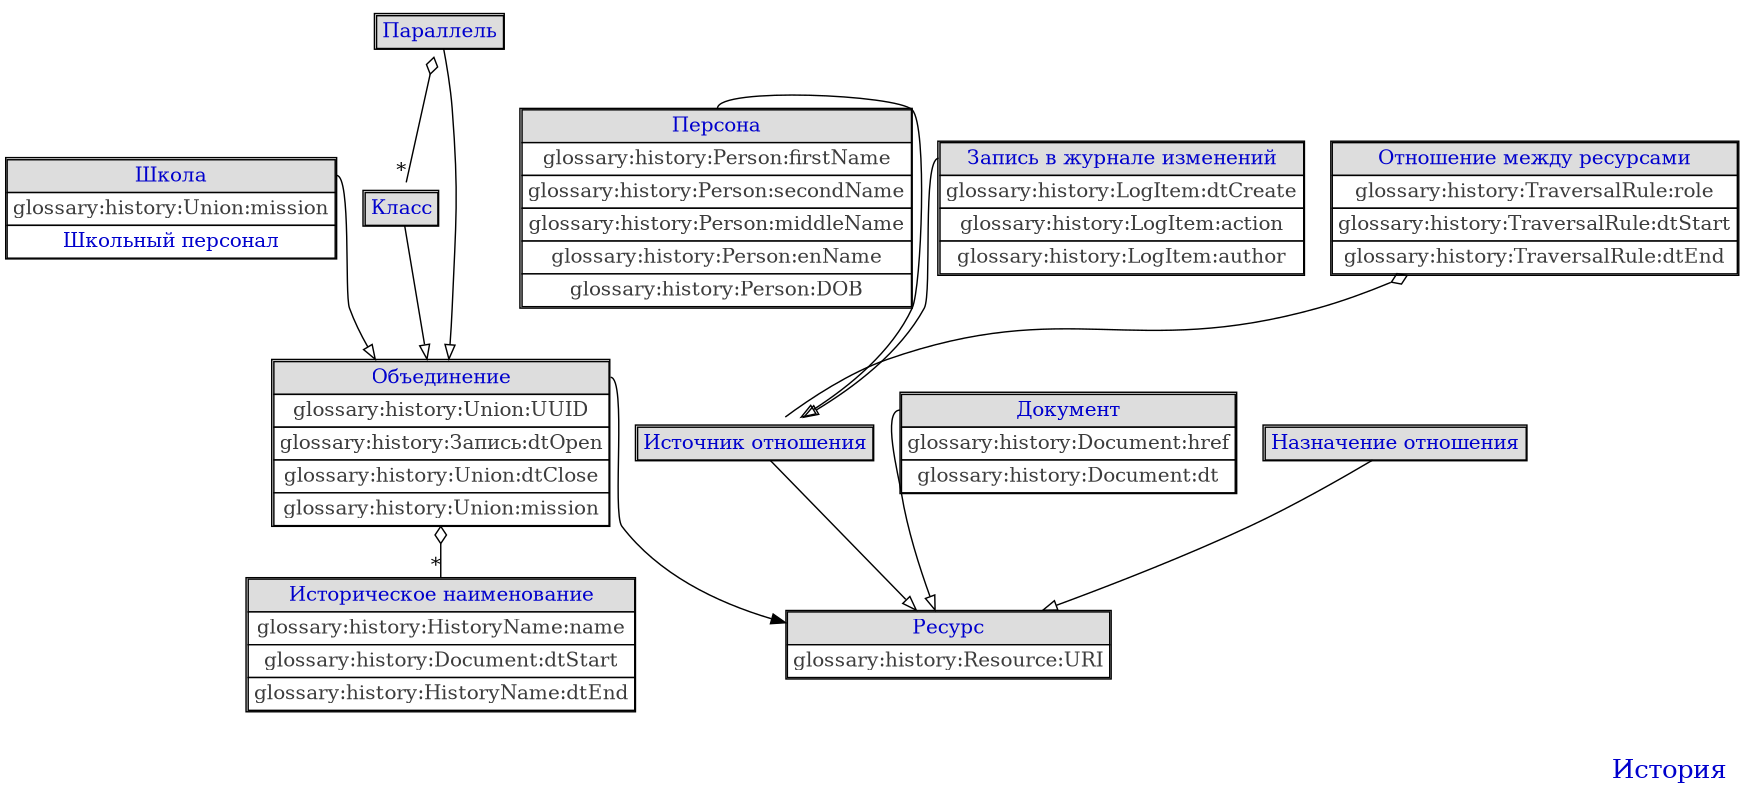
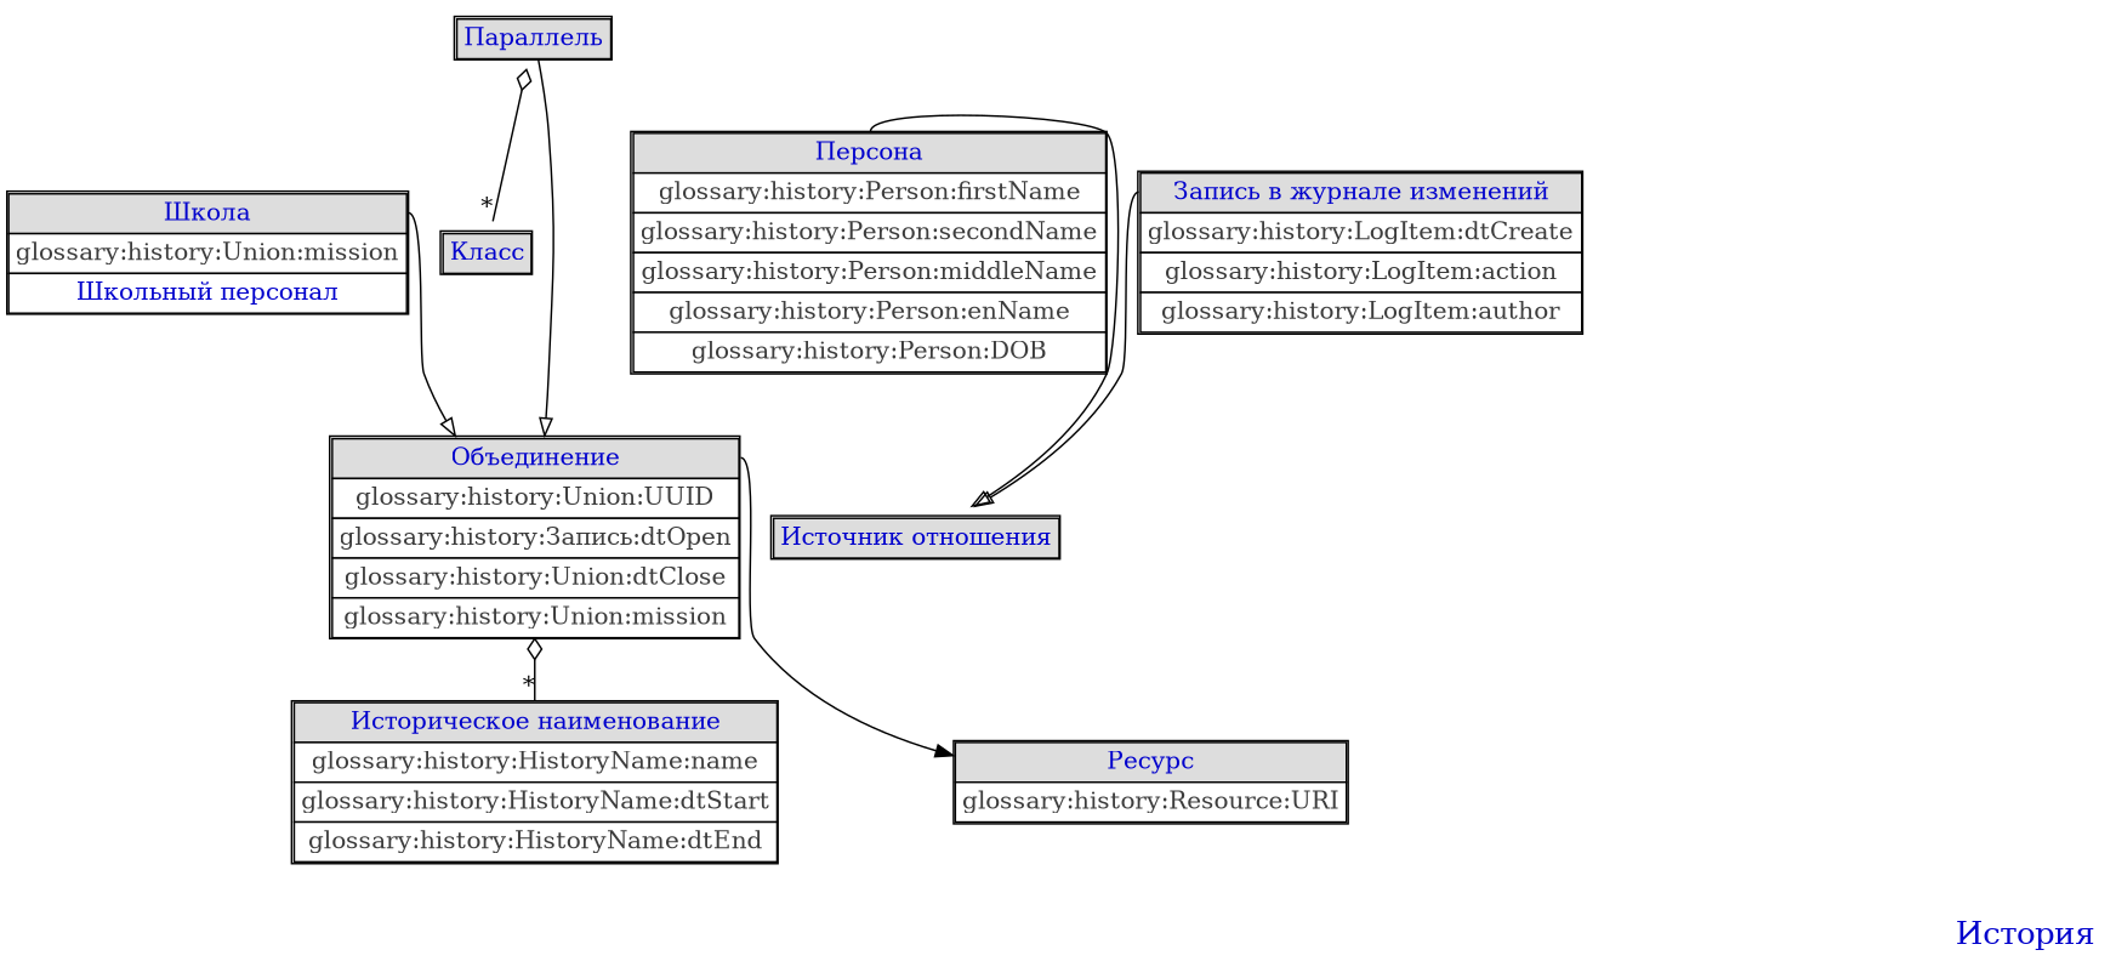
  digraph {
    compound=true
    fontcolor="#0000cc"
    fontsize=18
    label="История"
    labeljust=r
    labelloc=b
    rankdir=TB
    node [margin=0 shape=none]
    edge [arrowhead=onormal arrowtail=odiamond dir=forward]
    n1 [label=<<TABLE BORDER="1" CELLPADDING="3" CELLSPACING="0"><TR><TD ALIGN="CENTER" HREF="#history:Resource" TITLE="Resource" PORT="glossary_history_Resource" BGCOLOR="#dddddd"><FONT COLOR="#0000cc">Ресурс</FONT></TD></TR><TR><TD ALIGN="CENTER" HREF="#history:Resource:URI" TITLE="" PORT="glossary_history_Resource_URI" BGCOLOR="#ffffff"><FONT COLOR="#3c3c3c">glossary:history:Resource:URI</FONT></TD></TR></TABLE>>]
    n2 [label=<<TABLE BORDER="1" CELLPADDING="3" CELLSPACING="0"><TR><TD ALIGN="CENTER" HREF="#history:Union" TITLE="Union" PORT="glossary_history_Union" BGCOLOR="#dddddd"><FONT COLOR="#0000cc">Объединение</FONT></TD></TR><TR><TD ALIGN="CENTER" HREF="#history:Union:UUID" TITLE="" PORT="glossary_history_Union_UUID" BGCOLOR="#ffffff"><FONT COLOR="#3c3c3c">glossary:history:Union:UUID</FONT></TD></TR><TR><TD ALIGN="CENTER" HREF="#history:Union:dtOpen" TITLE="" PORT="glossary_history_Union_dtOpen" BGCOLOR="#ffffff"><FONT COLOR="#3c3c3c">glossary:history:Запись:dtOpen</FONT></TD></TR><TR><TD ALIGN="CENTER" HREF="#history:Union:dtClose" TITLE="" PORT="glossary_history_Union_dtClose" BGCOLOR="#ffffff"><FONT COLOR="#3c3c3c">glossary:history:Union:dtClose</FONT></TD></TR><TR><TD ALIGN="CENTER" HREF="#history:Union:mission" TITLE="" PORT="glossary_history_Union_mission" BGCOLOR="#ffffff"><FONT COLOR="#3c3c3c">glossary:history:Union:mission</FONT></TD></TR></TABLE>>]
-   n3 [label=<<TABLE BORDER="1" CELLPADDING="3" CELLSPACING="0"><TR><TD ALIGN="CENTER" HREF="#history:HistoryName" TITLE="HistoryName" PORT="glossary_history_HistoryName" BGCOLOR="#dddddd"><FONT COLOR="#0000cc">Историческое наименование</FONT></TD></TR><TR><TD ALIGN="CENTER" HREF="#history:HistoryName:name" TITLE="" PORT="glossary_history_HistoryName_name" BGCOLOR="#ffffff"><FONT COLOR="#3c3c3c">glossary:history:HistoryName:name</FONT></TD></TR><TR><TD ALIGN="CENTER" HREF="#history:HistoryName:dtStart" TITLE="" PORT="glossary_history_HistoryName_dtStart" BGCOLOR="#ffffff"><FONT COLOR="#3c3c3c">glossary:history:Document:dtStart</FONT></TD></TR><TR><TD ALIGN="CENTER" HREF="#history:HistoryName:dtEnd" TITLE="" PORT="glossary_history_HistoryName_dtEnd" BGCOLOR="#ffffff"><FONT COLOR="#3c3c3c">glossary:history:HistoryName:dtEnd</FONT></TD></TR></TABLE>>]
+   n3 [label=<<TABLE BORDER="1" CELLPADDING="3" CELLSPACING="0"><TR><TD ALIGN="CENTER" HREF="#history:HistoryName" TITLE="HistoryName" PORT="glossary_history_HistoryName" BGCOLOR="#dddddd"><FONT COLOR="#0000cc">Историческое наименование</FONT></TD></TR><TR><TD ALIGN="CENTER" HREF="#history:HistoryName:name" TITLE="" PORT="glossary_history_HistoryName_name" BGCOLOR="#ffffff"><FONT COLOR="#3c3c3c">glossary:history:HistoryName:name</FONT></TD></TR><TR><TD ALIGN="CENTER" HREF="#history:HistoryName:dtStart" TITLE="" PORT="glossary_history_HistoryName_dtStart" BGCOLOR="#ffffff"><FONT COLOR="#3c3c3c">glossary:history:HistoryName:dtStart</FONT></TD></TR><TR><TD ALIGN="CENTER" HREF="#history:HistoryName:dtEnd" TITLE="" PORT="glossary_history_HistoryName_dtEnd" BGCOLOR="#ffffff"><FONT COLOR="#3c3c3c">glossary:history:HistoryName:dtEnd</FONT></TD></TR></TABLE>>]
    n4 [label=<<TABLE BORDER="1" CELLPADDING="3" CELLSPACING="0"><TR><TD ALIGN="CENTER" HREF="#history:School" TITLE="School" PORT="glossary_history_School" BGCOLOR="#dddddd"><FONT COLOR="#0000cc">Школа</FONT></TD></TR><TR><TD ALIGN="CENTER" HREF="#history:Union:mission" TITLE="" PORT="glossary_history_Union_mission" BGCOLOR="#ffffff"><FONT COLOR="#3c3c3c">glossary:history:Union:mission</FONT></TD></TR><TR><TD ALIGN="CENTER" HREF="#history:Stuff" TITLE="Stuff" PORT="glossary_history_Stuff" BGCOLOR="#ffffff"><FONT COLOR="#0000cc">Школьный персонал</FONT></TD></TR></TABLE>>]
    n5 [label=<<TABLE BORDER="1" CELLPADDING="3" CELLSPACING="0"><TR><TD ALIGN="CENTER" HREF="#history:Year" TITLE="Year" PORT="glossary_history_Year" BGCOLOR="#dddddd"><FONT COLOR="#0000cc">Параллель</FONT></TD></TR></TABLE>>]
    n6 [label=<<TABLE BORDER="1" CELLPADDING="3" CELLSPACING="0"><TR><TD ALIGN="CENTER" HREF="#history:Form" TITLE="Form" PORT="glossary_history_Form" BGCOLOR="#dddddd"><FONT COLOR="#0000cc">Класс</FONT></TD></TR></TABLE>>]
    n7 [label=<<TABLE BORDER="1" CELLPADDING="3" CELLSPACING="0"><TR><TD ALIGN="CENTER" HREF="#history:Person" TITLE="Person" PORT="glossary_history_Person" BGCOLOR="#dddddd"><FONT COLOR="#0000cc">Персона</FONT></TD></TR><TR><TD ALIGN="CENTER" HREF="#history:Person:firstName" TITLE="" PORT="glossary_history_Person_firstName" BGCOLOR="#ffffff"><FONT COLOR="#3c3c3c">glossary:history:Person:firstName</FONT></TD></TR><TR><TD ALIGN="CENTER" HREF="#history:Person:secondName" TITLE="" PORT="glossary_history_Person_secondName" BGCOLOR="#ffffff"><FONT COLOR="#3c3c3c">glossary:history:Person:secondName</FONT></TD></TR><TR><TD ALIGN="CENTER" HREF="#history:Person:middleName" TITLE="" PORT="glossary_history_Person_middleName" BGCOLOR="#ffffff"><FONT COLOR="#3c3c3c">glossary:history:Person:middleName</FONT></TD></TR><TR><TD ALIGN="CENTER" HREF="#history:Person:enName" TITLE="" PORT="glossary_history_Person_enName" BGCOLOR="#ffffff"><FONT COLOR="#3c3c3c">glossary:history:Person:enName</FONT></TD></TR><TR><TD ALIGN="CENTER" HREF="#history:Person:DOB" TITLE="" PORT="glossary_history_Person_DOB" BGCOLOR="#ffffff"><FONT COLOR="#3c3c3c">glossary:history:Person:DOB</FONT></TD></TR></TABLE>>]
    n8 [label=<<TABLE BORDER="1" CELLPADDING="3" CELLSPACING="0"><TR><TD ALIGN="CENTER" HREF="#history:Source" TITLE="Source" PORT="glossary_history_Source" BGCOLOR="#dddddd"><FONT COLOR="#0000cc">Источник отношения</FONT></TD></TR></TABLE>>]
-   n9 [label=<<TABLE BORDER="1" CELLPADDING="3" CELLSPACING="0"><TR><TD ALIGN="CENTER" HREF="#history:Document" TITLE="Document" PORT="glossary_history_Document" BGCOLOR="#dddddd"><FONT COLOR="#0000cc">Документ</FONT></TD></TR><TR><TD ALIGN="CENTER" HREF="#history:Document:href" TITLE="" PORT="glossary_history_Document_href" BGCOLOR="#ffffff"><FONT COLOR="#3c3c3c">glossary:history:Document:href</FONT></TD></TR><TR><TD ALIGN="CENTER" HREF="#history:Document:dt" TITLE="" PORT="glossary_history_Document_dt" BGCOLOR="#ffffff"><FONT COLOR="#3c3c3c">glossary:history:Document:dt</FONT></TD></TR></TABLE>>]
    n10 [label=<<TABLE BORDER="1" CELLPADDING="3" CELLSPACING="0"><TR><TD ALIGN="CENTER" HREF="#history:LogItem" TITLE="LogItem" PORT="glossary_history_LogItem" BGCOLOR="#dddddd"><FONT COLOR="#0000cc">Запись в журнале изменений</FONT></TD></TR><TR><TD ALIGN="CENTER" HREF="#history:LogItem:dtCreate" TITLE="" PORT="glossary_history_LogItem_dtCreate" BGCOLOR="#ffffff"><FONT COLOR="#3c3c3c">glossary:history:LogItem:dtCreate</FONT></TD></TR><TR><TD ALIGN="CENTER" HREF="#history:LogItem:action" TITLE="" PORT="glossary_history_LogItem_action" BGCOLOR="#ffffff"><FONT COLOR="#3c3c3c">glossary:history:LogItem:action</FONT></TD></TR><TR><TD ALIGN="CENTER" HREF="#history:LogItem:author" TITLE="" PORT="glossary_history_LogItem_author" BGCOLOR="#ffffff"><FONT COLOR="#3c3c3c">glossary:history:LogItem:author</FONT></TD></TR></TABLE>>]
-   n11 [label=<<TABLE BORDER="1" CELLPADDING="3" CELLSPACING="0"><TR><TD ALIGN="CENTER" HREF="#history:TraversalRule" TITLE="TraversalRule" PORT="glossary_history_TraversalRule" BGCOLOR="#dddddd"><FONT COLOR="#0000cc">Отношение между ресурсами</FONT></TD></TR><TR><TD ALIGN="CENTER" HREF="#history:TraversalRule:role" TITLE="" PORT="glossary_history_TraversalRule_role" BGCOLOR="#ffffff"><FONT COLOR="#3c3c3c">glossary:history:TraversalRule:role</FONT></TD></TR><TR><TD ALIGN="CENTER" HREF="#history:TraversalRule:dtStart" TITLE="" PORT="glossary_history_TraversalRule_dtStart" BGCOLOR="#ffffff"><FONT COLOR="#3c3c3c">glossary:history:TraversalRule:dtStart</FONT></TD></TR><TR><TD ALIGN="CENTER" HREF="#history:TraversalRule:dtEnd" TITLE="" PORT="glossary_history_TraversalRule_dtEnd" BGCOLOR="#ffffff"><FONT COLOR="#3c3c3c">glossary:history:TraversalRule:dtEnd</FONT></TD></TR></TABLE>>]
-   n12 [label=<<TABLE BORDER="1" CELLPADDING="3" CELLSPACING="0"><TR><TD ALIGN="CENTER" HREF="#history:Destination" TITLE="Destination" PORT="glossary_history_Destination" BGCOLOR="#dddddd"><FONT COLOR="#0000cc">Назначение отношения</FONT></TD></TR></TABLE>>]
    n2 -> n1 [arrowhead=normal tailport=glossary_history_Union]
    n2 -> n3 [dir=back headlabel="*" arrowhead=""]
    n4 -> n2 [tailport=glossary_history_School]
    n5 -> n2 [tailport=glossary_history_Year]
    n5 -> n6 [dir=back headlabel="*" arrowhead=""]
-   n6 -> n2 [tailport=glossary_history_Form]
    n7 -> n8 [tailport=glossary_history_Person]
-   n8 -> n1 [tailport=glossary_history_Source]
-   n9 -> n1 [tailport=glossary_history_Document]
    n10 -> n8 [tailport=glossary_history_LogItem]
-   n11 -> n8 [dir=back arrowhead=""]
-   n12 -> n1 [tailport=glossary_history_Destination]
  }
